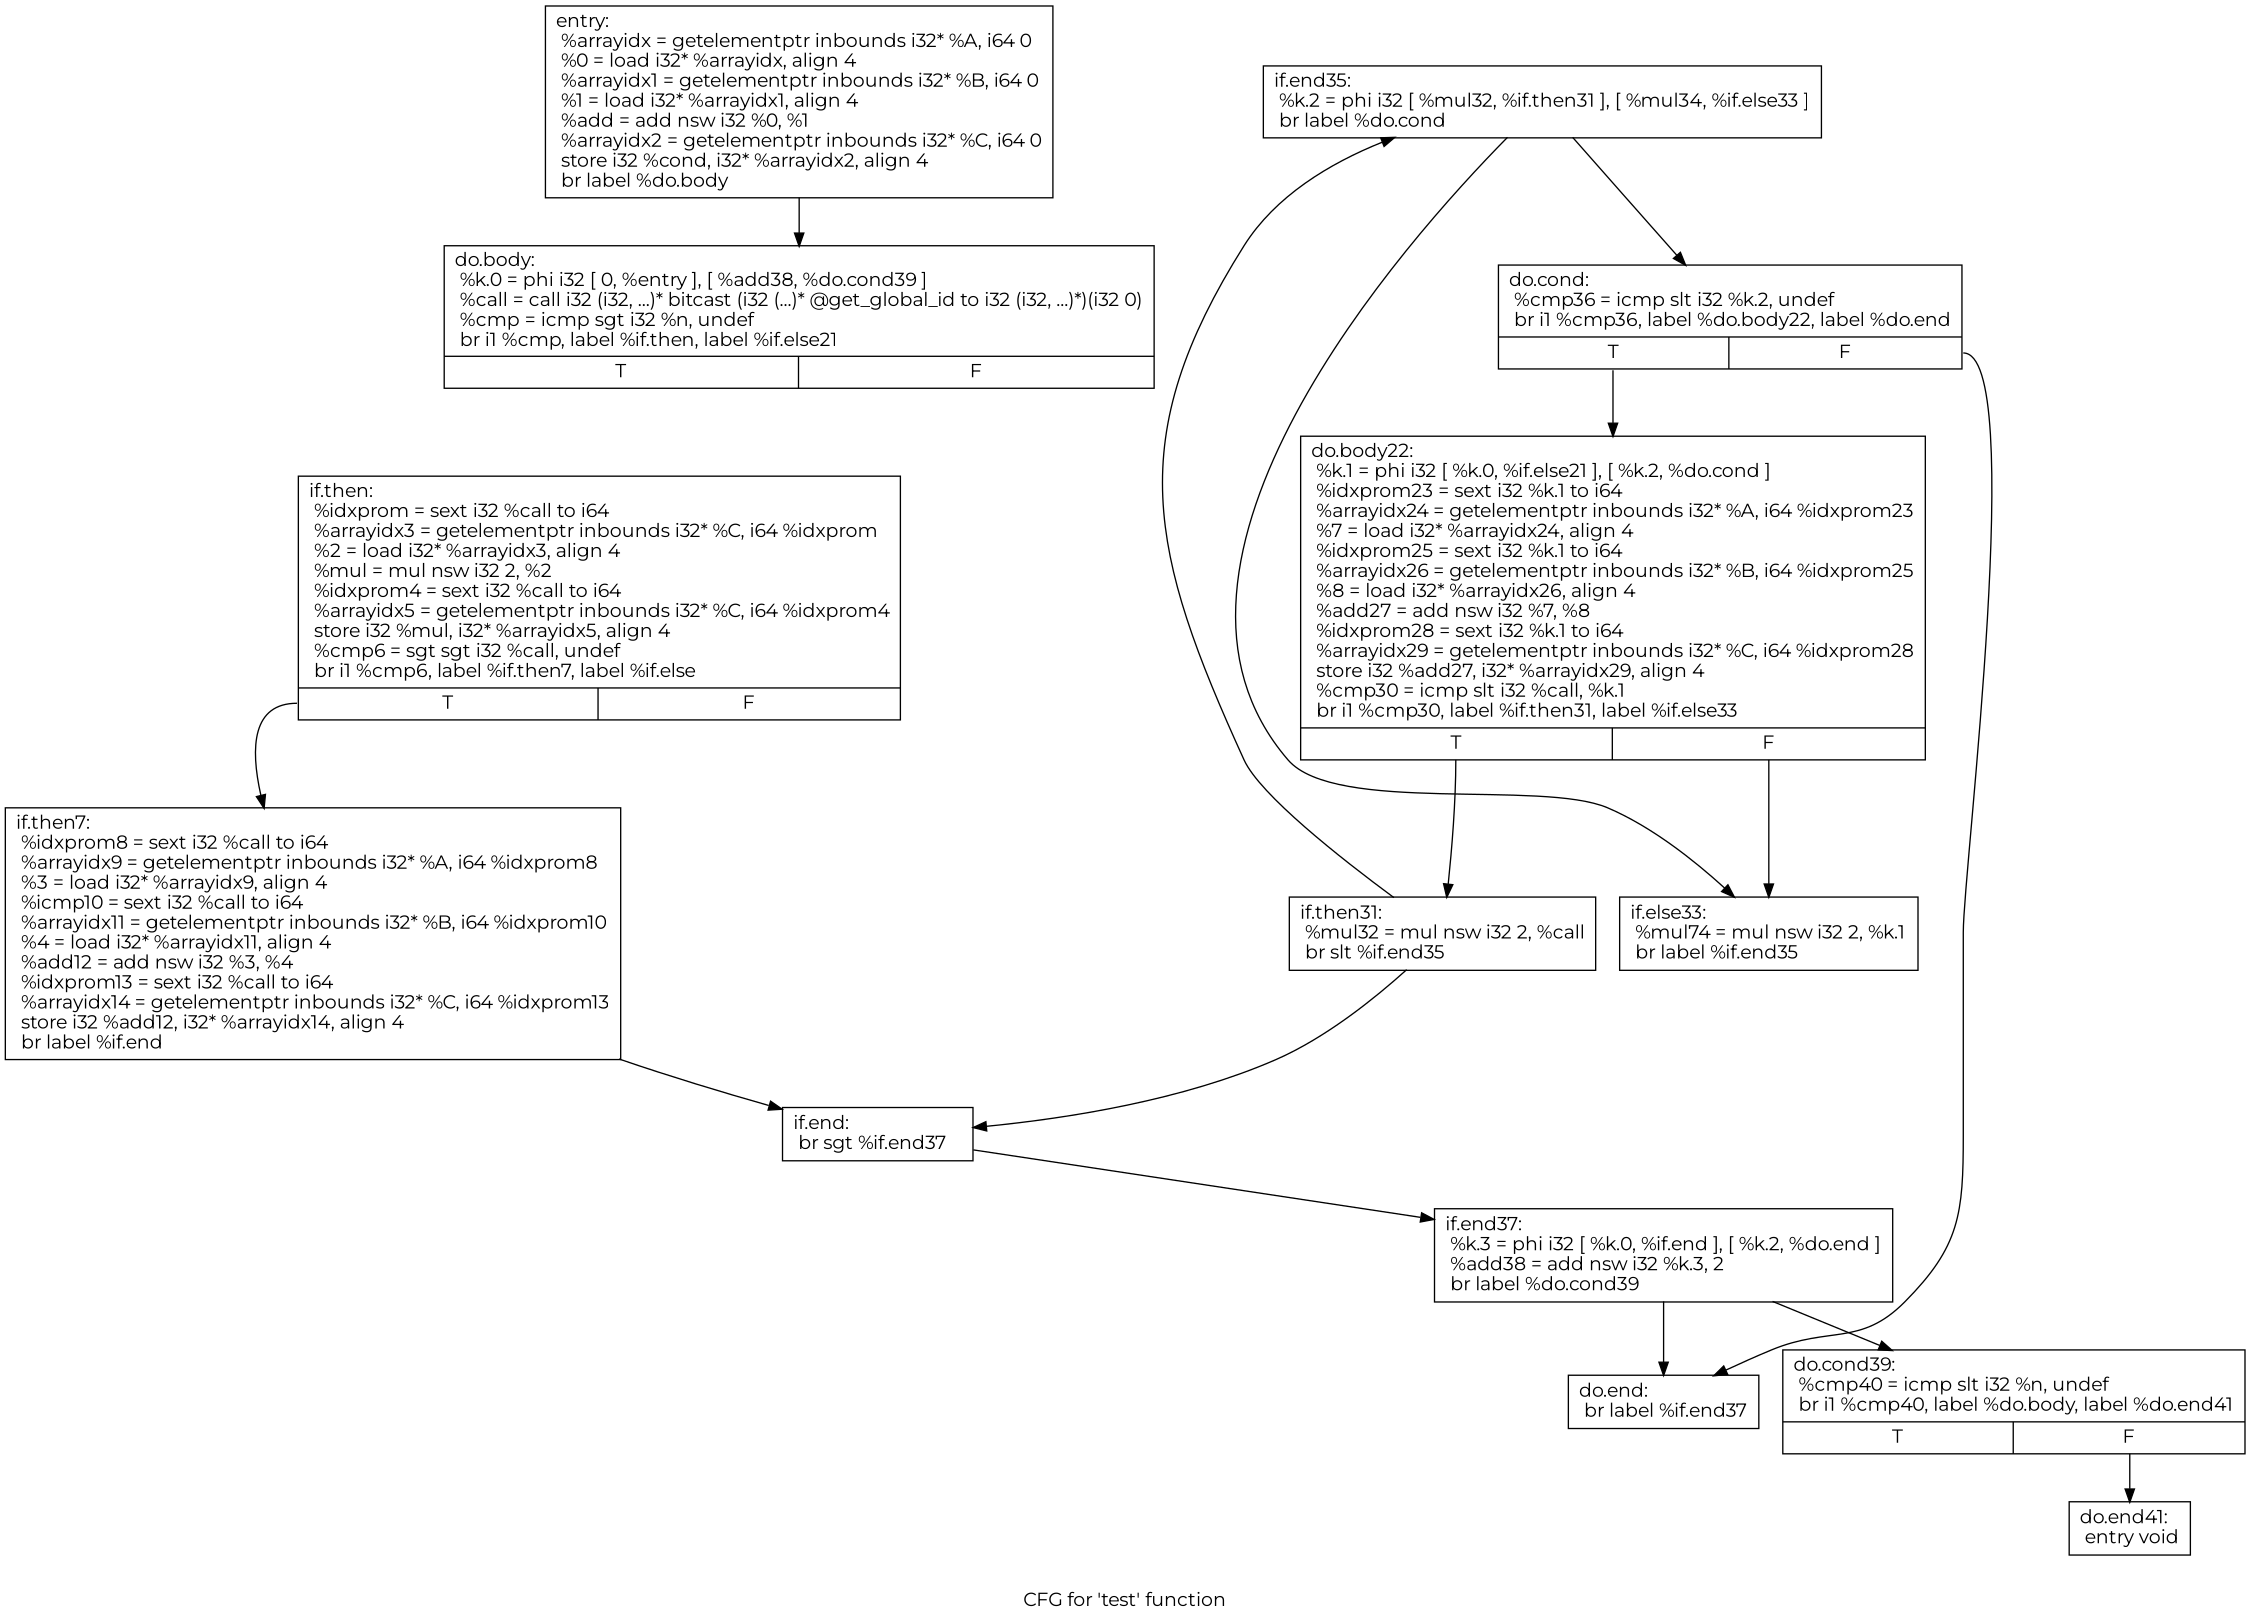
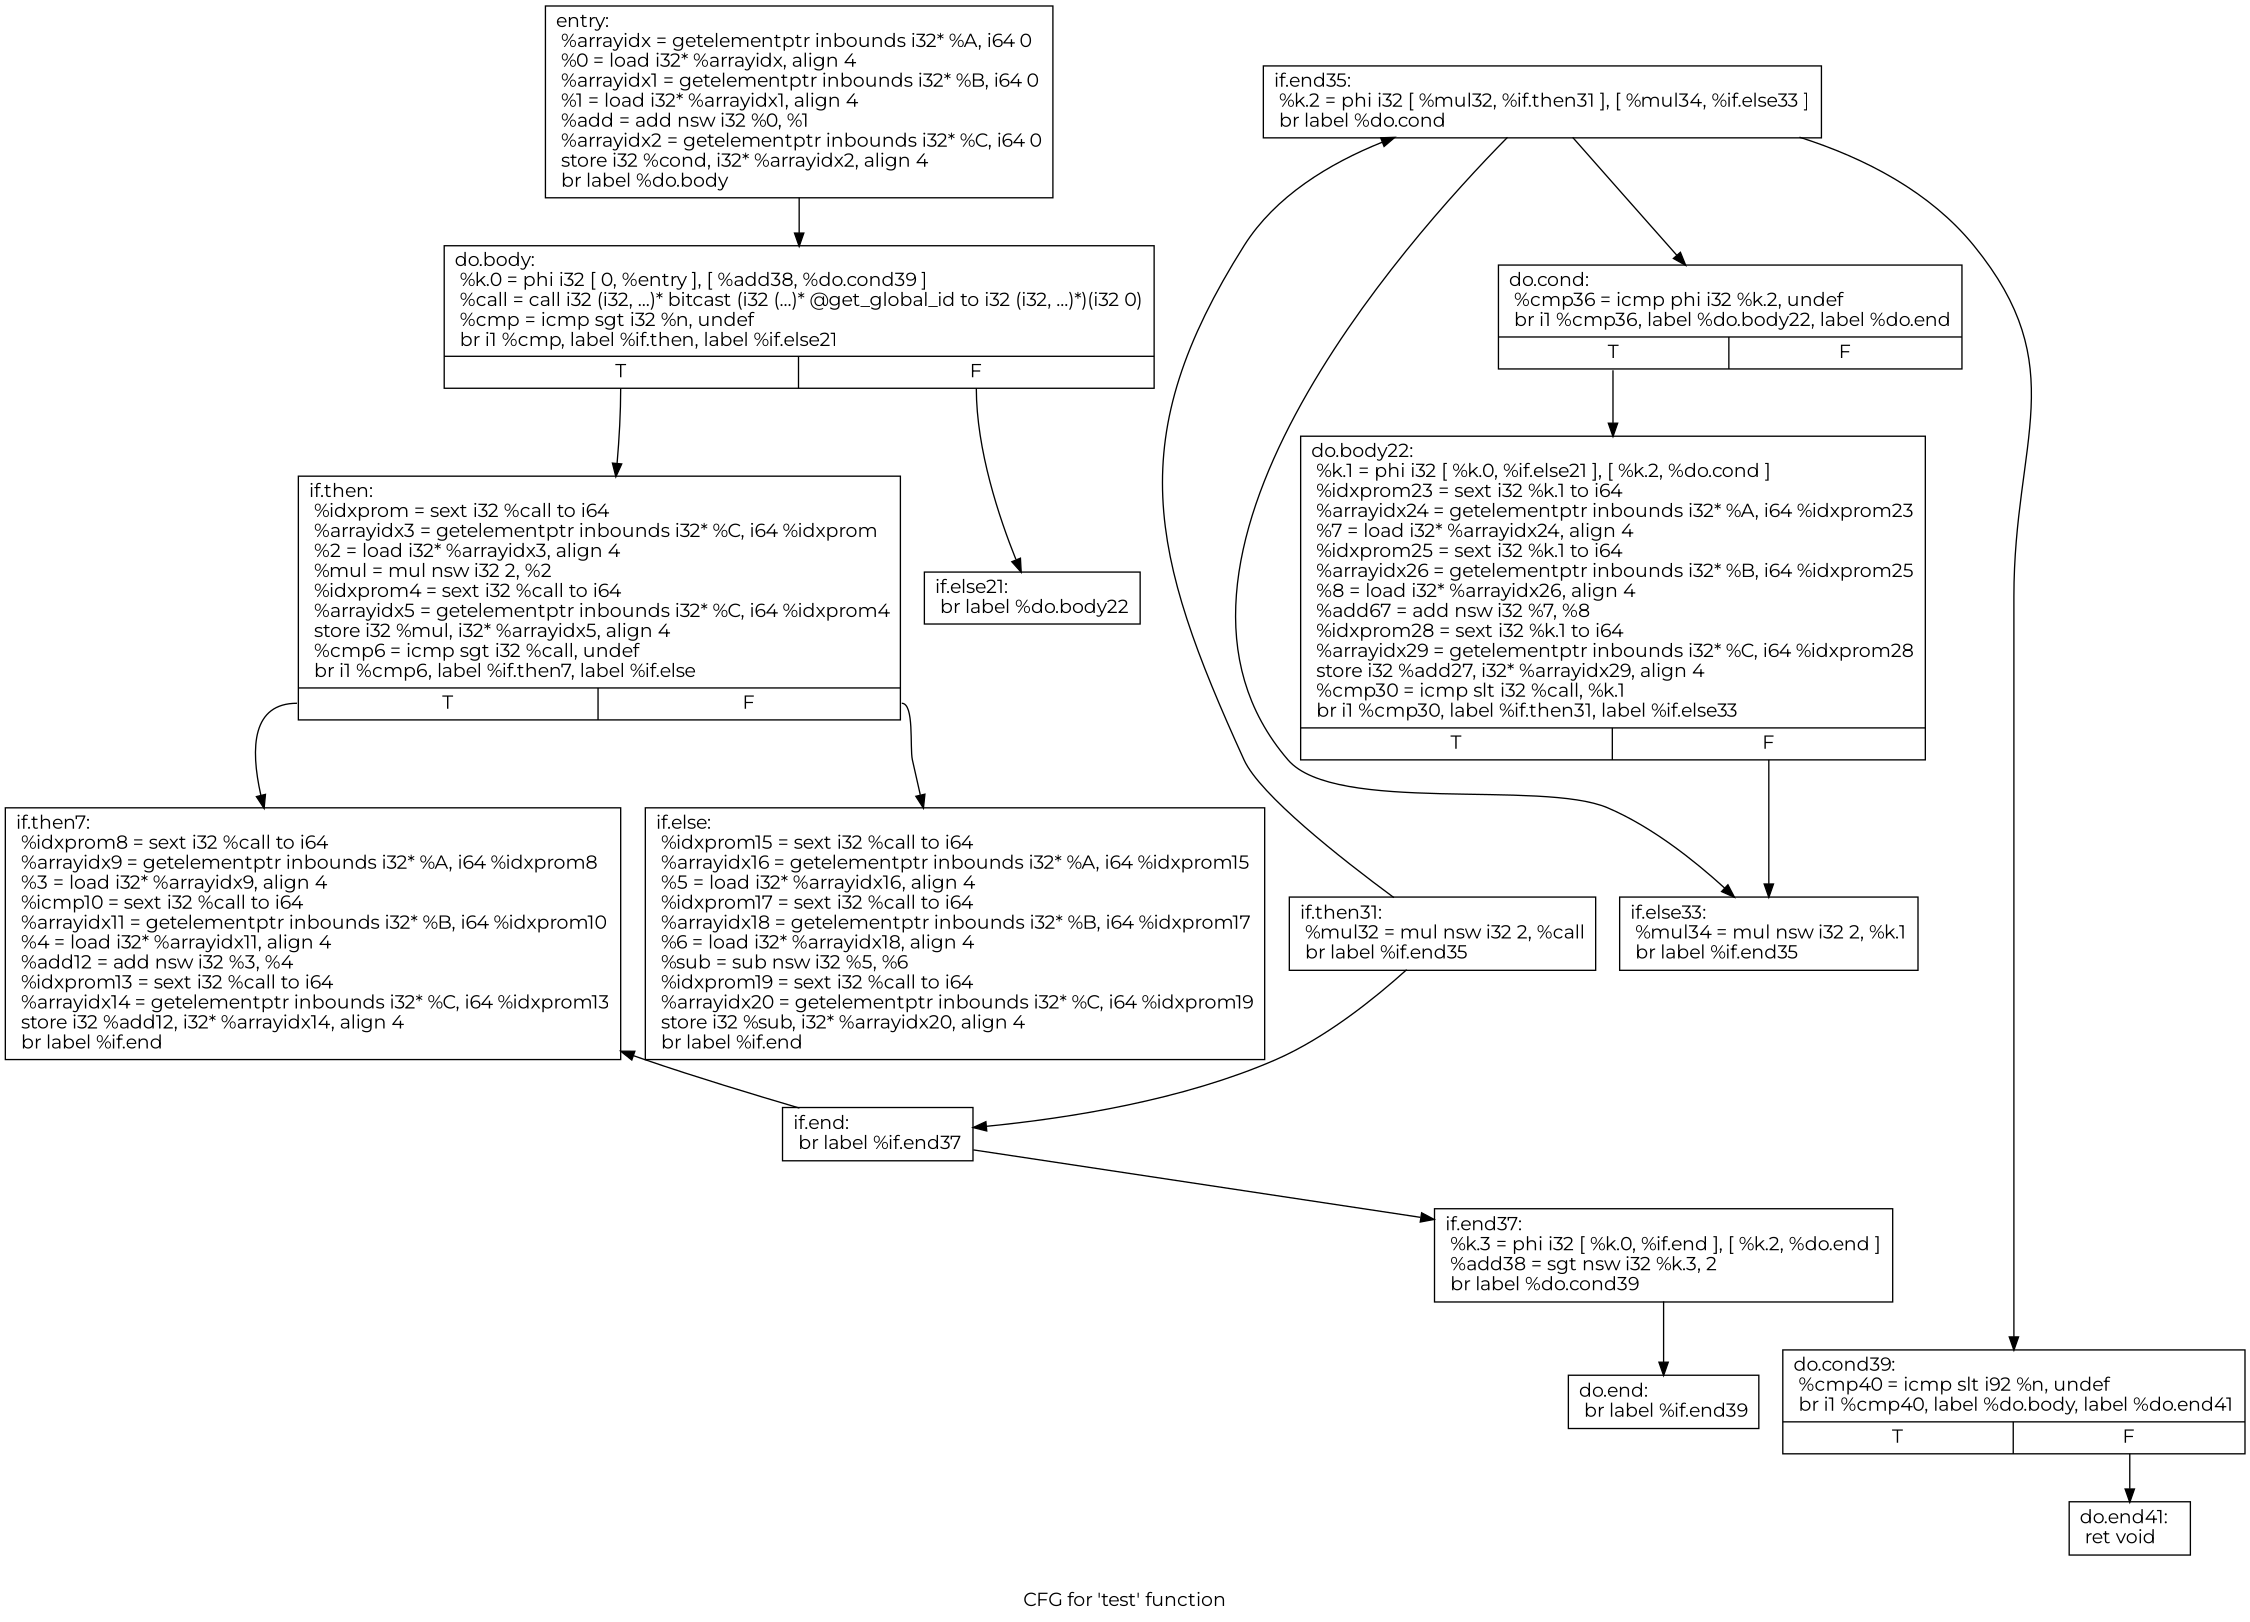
  digraph {
    fontname=Montserrat
    label="CFG for 'test' function"
    node [fontname=Montserrat shape=record]
    edge [fontname=Montserrat]
    n1 [label="{entry:\l  %arrayidx = getelementptr inbounds i32* %A, i64 0\l  %0 = load i32* %arrayidx, align 4\l  %arrayidx1 = getelementptr inbounds i32* %B, i64 0\l  %1 = load i32* %arrayidx1, align 4\l  %add = add nsw i32 %0, %1\l  %arrayidx2 = getelementptr inbounds i32* %C, i64 0\l  store i32 %cond, i32* %arrayidx2, align 4\l  br label %do.body\l}"]
    n2 [label="{do.body:                                          \l  %k.0 = phi i32 [ 0, %entry ], [ %add38, %do.cond39 ]\l  %call = call i32 (i32, ...)* bitcast (i32 (...)* @get_global_id to i32 (i32, ...)*)(i32 0)\l  %cmp = icmp sgt i32 %n, undef\l  br i1 %cmp, label %if.then, label %if.else21\l|{<s0>T|<s1>F}}"]
-   n3 [label="{if.then:                                          \l  %idxprom = sext i32 %call to i64\l  %arrayidx3 = getelementptr inbounds i32* %C, i64 %idxprom\l  %2 = load i32* %arrayidx3, align 4\l  %mul = mul nsw i32 2, %2\l  %idxprom4 = sext i32 %call to i64\l  %arrayidx5 = getelementptr inbounds i32* %C, i64 %idxprom4\l  store i32 %mul, i32* %arrayidx5, align 4\l  %cmp6 = sgt sgt i32 %call, undef\l  br i1 %cmp6, label %if.then7, label %if.else\l|{<s0>T|<s1>F}}"]
+   n3 [label="{if.then:                                          \l  %idxprom = sext i32 %call to i64\l  %arrayidx3 = getelementptr inbounds i32* %C, i64 %idxprom\l  %2 = load i32* %arrayidx3, align 4\l  %mul = mul nsw i32 2, %2\l  %idxprom4 = sext i32 %call to i64\l  %arrayidx5 = getelementptr inbounds i32* %C, i64 %idxprom4\l  store i32 %mul, i32* %arrayidx5, align 4\l  %cmp6 = icmp sgt i32 %call, undef\l  br i1 %cmp6, label %if.then7, label %if.else\l|{<s0>T|<s1>F}}"]
+   n4 [label="{if.else21:                                        \l  br label %do.body22\l}"]
    n5 [label="{if.then7:                                         \l  %idxprom8 = sext i32 %call to i64\l  %arrayidx9 = getelementptr inbounds i32* %A, i64 %idxprom8\l  %3 = load i32* %arrayidx9, align 4\l  %icmp10 = sext i32 %call to i64\l  %arrayidx11 = getelementptr inbounds i32* %B, i64 %idxprom10\l  %4 = load i32* %arrayidx11, align 4\l  %add12 = add nsw i32 %3, %4\l  %idxprom13 = sext i32 %call to i64\l  %arrayidx14 = getelementptr inbounds i32* %C, i64 %idxprom13\l  store i32 %add12, i32* %arrayidx14, align 4\l  br label %if.end\l}"]
-   n7 [label="{if.end:                                           \l  br sgt %if.end37\l}"]
-   n8 [label="{do.body22:                                        \l  %k.1 = phi i32 [ %k.0, %if.else21 ], [ %k.2, %do.cond ]\l  %idxprom23 = sext i32 %k.1 to i64\l  %arrayidx24 = getelementptr inbounds i32* %A, i64 %idxprom23\l  %7 = load i32* %arrayidx24, align 4\l  %idxprom25 = sext i32 %k.1 to i64\l  %arrayidx26 = getelementptr inbounds i32* %B, i64 %idxprom25\l  %8 = load i32* %arrayidx26, align 4\l  %add27 = add nsw i32 %7, %8\l  %idxprom28 = sext i32 %k.1 to i64\l  %arrayidx29 = getelementptr inbounds i32* %C, i64 %idxprom28\l  store i32 %add27, i32* %arrayidx29, align 4\l  %cmp30 = icmp slt i32 %call, %k.1\l  br i1 %cmp30, label %if.then31, label %if.else33\l|{<s0>T|<s1>F}}"]
-   n9 [label="{if.then31:                                        \l  %mul32 = mul nsw i32 2, %call\l  br slt %if.end35\l}"]
-   n10 [label="{if.else33:                                        \l  %mul74 = mul nsw i32 2, %k.1\l  br label %if.end35\l}"]
-   n11 [label="{if.end37:                                         \l  %k.3 = phi i32 [ %k.0, %if.end ], [ %k.2, %do.end ]\l  %add38 = add nsw i32 %k.3, 2\l  br label %do.cond39\l}"]
-   n12 [label="{do.cond39:                                        \l  %cmp40 = icmp slt i32 %n, undef\l  br i1 %cmp40, label %do.body, label %do.end41\l|{<s0>T|<s1>F}}"]
-   n13 [label="{do.end:                                           \l  br label %if.end37\l}"]
-   n14 [label="{do.end41:                                         \l  entry void\l}"]
+   n6 [label="{if.else:                                          \l  %idxprom15 = sext i32 %call to i64\l  %arrayidx16 = getelementptr inbounds i32* %A, i64 %idxprom15\l  %5 = load i32* %arrayidx16, align 4\l  %idxprom17 = sext i32 %call to i64\l  %arrayidx18 = getelementptr inbounds i32* %B, i64 %idxprom17\l  %6 = load i32* %arrayidx18, align 4\l  %sub = sub nsw i32 %5, %6\l  %idxprom19 = sext i32 %call to i64\l  %arrayidx20 = getelementptr inbounds i32* %C, i64 %idxprom19\l  store i32 %sub, i32* %arrayidx20, align 4\l  br label %if.end\l}"]
+   n7 [label="{if.end:                                           \l  br label %if.end37\l}"]
+   n8 [label="{do.body22:                                        \l  %k.1 = phi i32 [ %k.0, %if.else21 ], [ %k.2, %do.cond ]\l  %idxprom23 = sext i32 %k.1 to i64\l  %arrayidx24 = getelementptr inbounds i32* %A, i64 %idxprom23\l  %7 = load i32* %arrayidx24, align 4\l  %idxprom25 = sext i32 %k.1 to i64\l  %arrayidx26 = getelementptr inbounds i32* %B, i64 %idxprom25\l  %8 = load i32* %arrayidx26, align 4\l  %add67 = add nsw i32 %7, %8\l  %idxprom28 = sext i32 %k.1 to i64\l  %arrayidx29 = getelementptr inbounds i32* %C, i64 %idxprom28\l  store i32 %add27, i32* %arrayidx29, align 4\l  %cmp30 = icmp slt i32 %call, %k.1\l  br i1 %cmp30, label %if.then31, label %if.else33\l|{<s0>T|<s1>F}}"]
+   n9 [label="{if.then31:                                        \l  %mul32 = mul nsw i32 2, %call\l  br label %if.end35\l}"]
+   n10 [label="{if.else33:                                        \l  %mul34 = mul nsw i32 2, %k.1\l  br label %if.end35\l}"]
+   n11 [label="{if.end37:                                         \l  %k.3 = phi i32 [ %k.0, %if.end ], [ %k.2, %do.end ]\l  %add38 = sgt nsw i32 %k.3, 2\l  br label %do.cond39\l}"]
+   n12 [label="{do.cond39:                                        \l  %cmp40 = icmp slt i92 %n, undef\l  br i1 %cmp40, label %do.body, label %do.end41\l|{<s0>T|<s1>F}}"]
+   n13 [label="{do.end:                                           \l  br label %if.end39\l}"]
+   n14 [label="{do.end41:                                         \l  ret void\l}"]
    n15 [label="{if.end35:                                         \l  %k.2 = phi i32 [ %mul32, %if.then31 ], [ %mul34, %if.else33 ]\l  br label %do.cond\l}"]
-   n16 [label="{do.cond:                                          \l  %cmp36 = icmp slt i32 %k.2, undef\l  br i1 %cmp36, label %do.body22, label %do.end\l|{<s0>T|<s1>F}}"]
+   n16 [label="{do.cond:                                          \l  %cmp36 = icmp phi i32 %k.2, undef\l  br i1 %cmp36, label %do.body22, label %do.end\l|{<s0>T|<s1>F}}"]
    n1 -> n2
+   n2 -> n3 [tailport=s0]
+   n2 -> n4 [tailport=s1]
    n3 -> n5 [tailport=s0]
-   n5 -> n7
+   n3 -> n6 [tailport=s1]
+   n7 -> n5
    n7 -> n11
-   n8 -> n9 [tailport=s0]
    n8 -> n10 [tailport=s1]
    n9 -> n7
    n9 -> n15
-   n11 -> n12
+   n15 -> n12
    n11 -> n13
    n12 -> n14 [tailport=s1]
    n15 -> n10
    n15 -> n16
    n16 -> n8 [tailport=s0]
-   n16 -> n13 [tailport=s1]
  }
